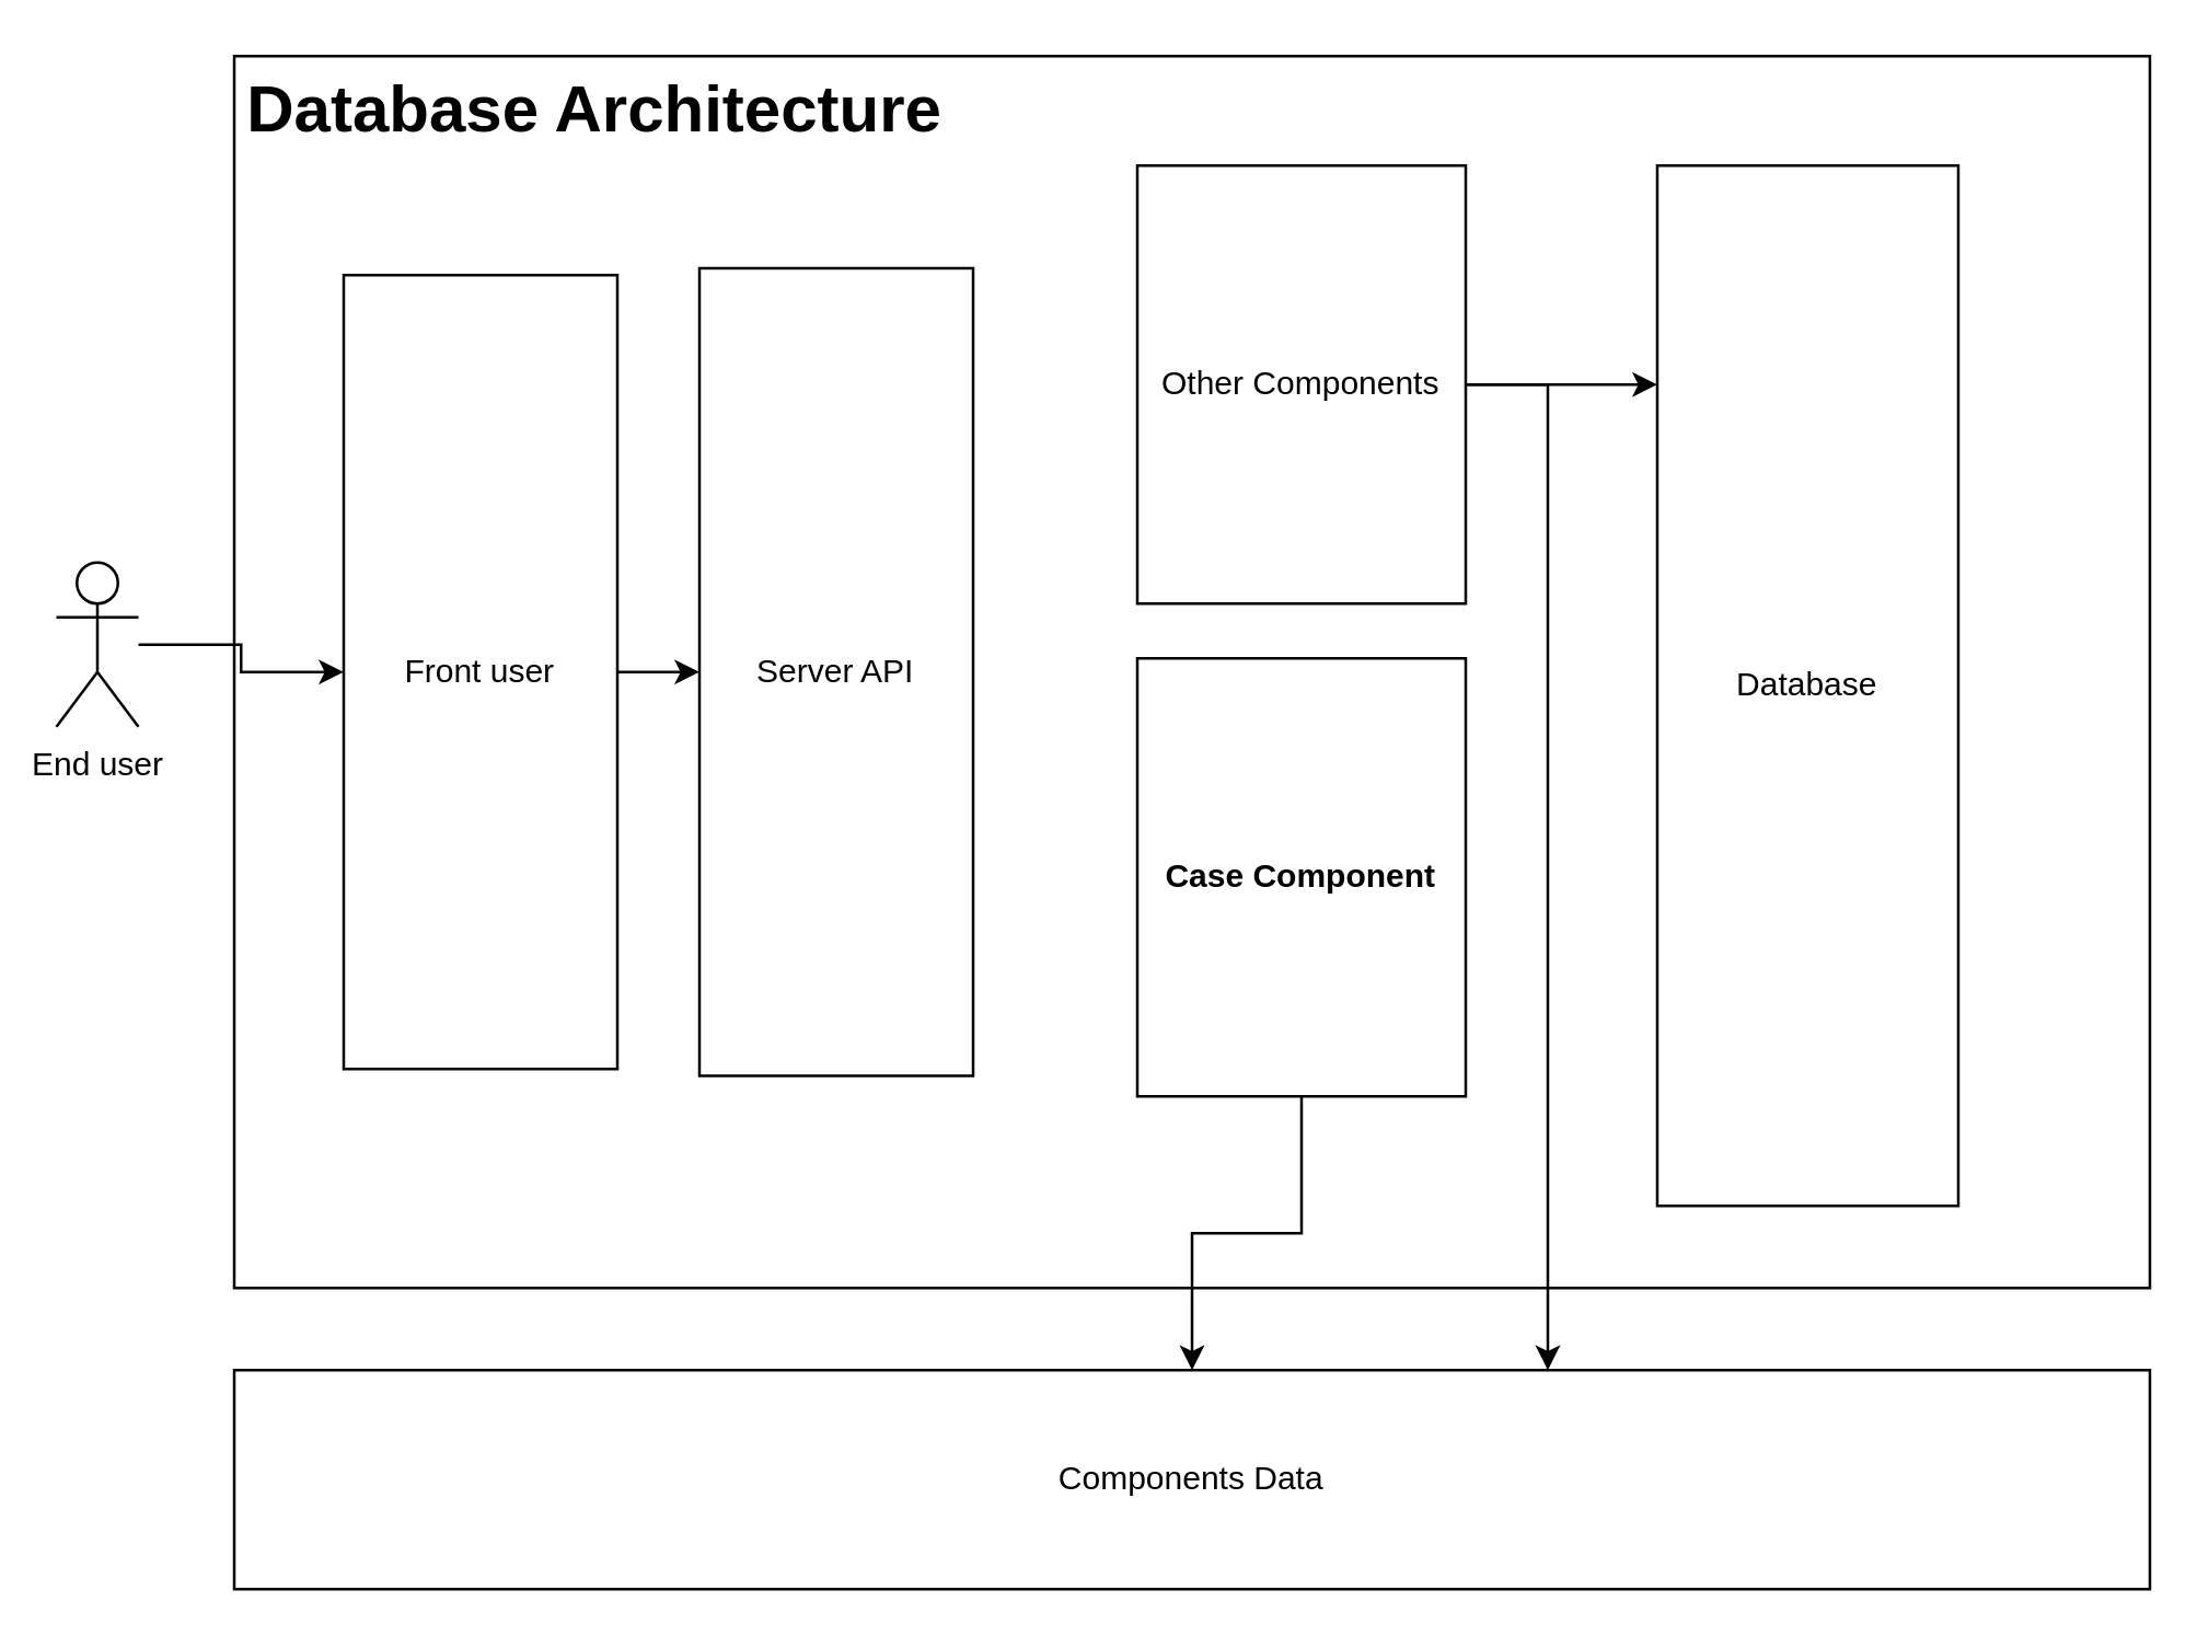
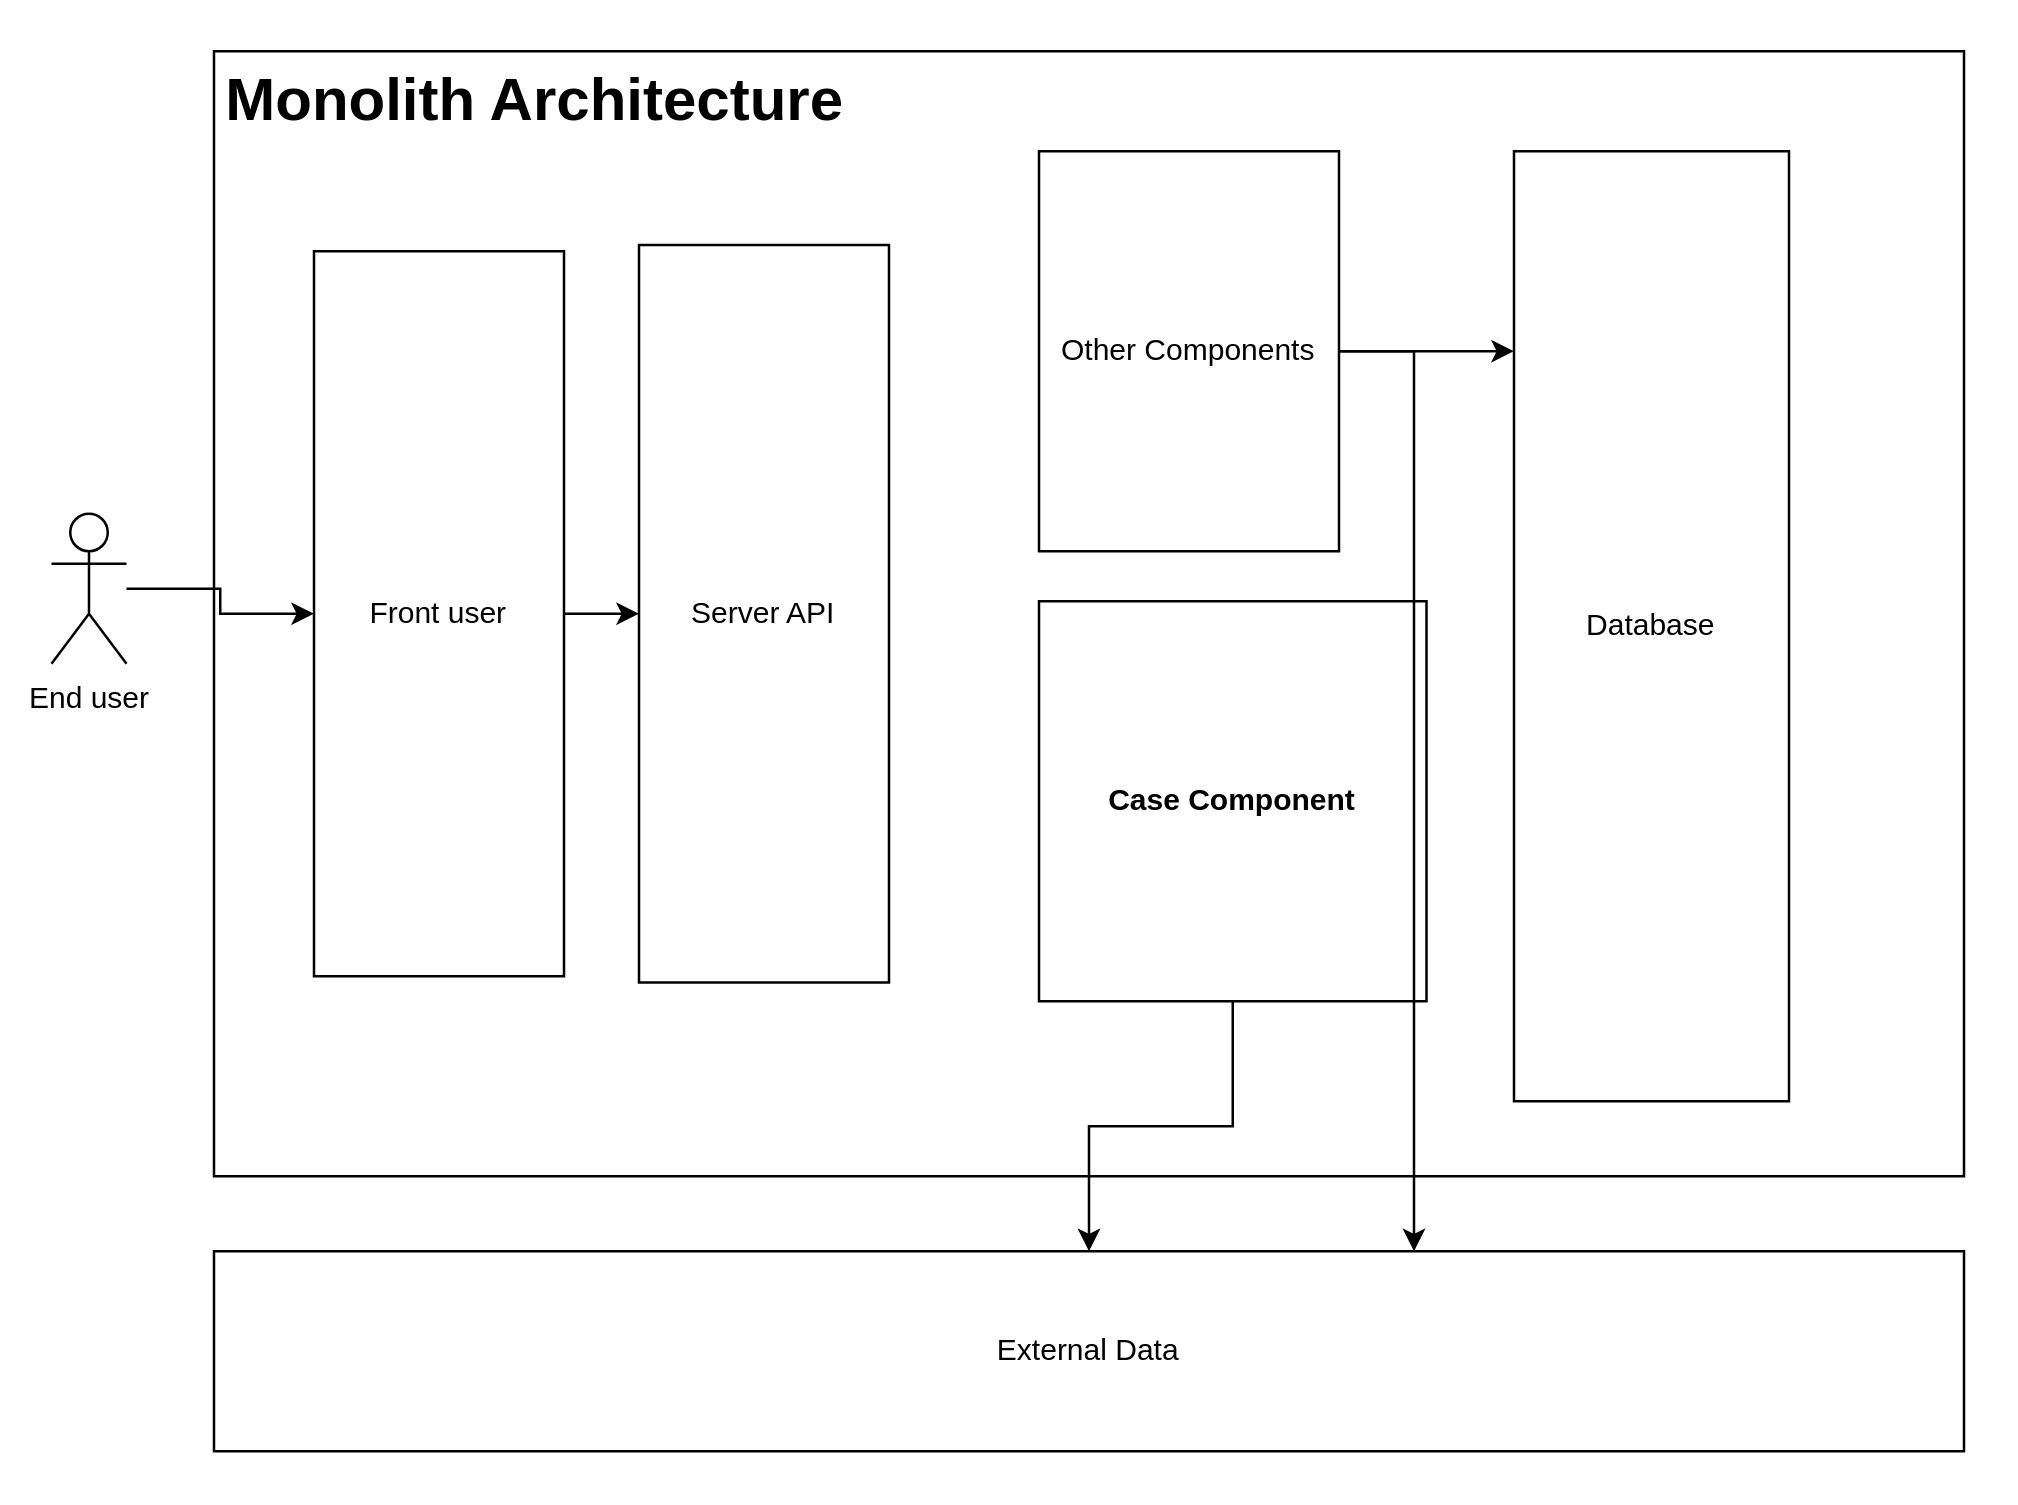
  <mxCell id="0" />
  <mxCell id="1" parent="0" />
  <mxCell id="2" value="" style="rounded=0;whiteSpace=wrap;html=1;" vertex="1" parent="1"><mxGeometry x="85" width="700" height="450" as="geometry" y="20" /></mxCell>
  <mxCell id="3" style="edgeStyle=orthogonalEdgeStyle;rounded=0;orthogonalLoop=1;jettySize=auto;html=1;" edge="1" parent="1" source="4" target="6"><mxGeometry relative="1" as="geometry" /></mxCell>
  <mxCell id="4" value="End user" style="shape=umlActor;verticalLabelPosition=bottom;verticalAlign=top;html=1;outlineConnect=0;" vertex="1" parent="1"><mxGeometry x="20" y="205" width="30" height="60" as="geometry" /></mxCell>
  <mxCell id="5" style="edgeStyle=orthogonalEdgeStyle;rounded=0;orthogonalLoop=1;jettySize=auto;html=1;" edge="1" parent="1" source="6" target="7"><mxGeometry relative="1" as="geometry" /></mxCell>
  <mxCell id="6" value="Front user" style="rounded=0;whiteSpace=wrap;html=1;" vertex="1" parent="1"><mxGeometry x="125" y="100" width="100" height="290" as="geometry" /></mxCell>
  <mxCell id="7" value="Server API" style="rounded=0;whiteSpace=wrap;html=1;" vertex="1" parent="1"><mxGeometry x="255" y="97.5" width="100" height="295" as="geometry" /></mxCell>
  <mxCell id="8" style="edgeStyle=orthogonalEdgeStyle;rounded=0;orthogonalLoop=1;jettySize=auto;html=1;" edge="1" parent="1" source="9" target="15"><mxGeometry relative="1" as="geometry" /></mxCell>
- <mxCell id="9" value="&lt;b&gt;Case Component&lt;/b&gt;" style="rounded=0;whiteSpace=wrap;html=1;strokeWidth=1;" vertex="1" parent="1"><mxGeometry x="415" y="240" width="120" height="160" as="geometry" /></mxCell>
+ <mxCell id="9" value="&lt;b&gt;Case Component&lt;/b&gt;" style="rounded=0;whiteSpace=wrap;html=1;strokeWidth=1;" vertex="1" parent="1"><mxGeometry x="415" y="240" width="155" height="160" as="geometry" /></mxCell>
  <mxCell id="10" value="Database" style="rounded=0;whiteSpace=wrap;html=1;" vertex="1" parent="1"><mxGeometry x="605" y="60" width="110" height="380" as="geometry" /></mxCell>
  <mxCell id="11" style="edgeStyle=orthogonalEdgeStyle;rounded=0;orthogonalLoop=1;jettySize=auto;html=1;" edge="1" parent="1" source="13" target="10"><mxGeometry relative="1" as="geometry"><Array as="points"><mxPoint x="585" y="140" /><mxPoint x="585" y="140" /></Array></mxGeometry></mxCell>
  <mxCell id="12" style="edgeStyle=orthogonalEdgeStyle;rounded=0;orthogonalLoop=1;jettySize=auto;html=1;" edge="1" parent="1" source="13" target="15"><mxGeometry relative="1" as="geometry"><Array as="points"><mxPoint x="565" y="140" /></Array></mxGeometry></mxCell>
  <mxCell id="13" value="Other Components" style="rounded=0;whiteSpace=wrap;html=1;" vertex="1" parent="1"><mxGeometry x="415" y="60" width="120" height="160" as="geometry" /></mxCell>
- <mxCell id="14" value="&lt;h1&gt;Database Architecture&lt;/h1&gt;" style="text;html=1;strokeColor=none;fillColor=none;spacing=5;spacingTop=-20;whiteSpace=wrap;overflow=hidden;rounded=0;" vertex="1" parent="1"><mxGeometry x="85" width="290" height="130" as="geometry" y="20" /></mxCell>
- <mxCell id="15" value="Components Data" style="rounded=0;whiteSpace=wrap;html=1;" vertex="1" parent="1"><mxGeometry x="85" y="500" width="700" height="80" as="geometry" /></mxCell>
+ <mxCell id="14" value="&lt;h1&gt;Monolith Architecture&lt;/h1&gt;" style="text;html=1;strokeColor=none;fillColor=none;spacing=5;spacingTop=-20;whiteSpace=wrap;overflow=hidden;rounded=0;" vertex="1" parent="1"><mxGeometry x="85" width="290" height="130" as="geometry" y="20" /></mxCell>
+ <mxCell id="15" value="External Data" style="rounded=0;whiteSpace=wrap;html=1;" vertex="1" parent="1"><mxGeometry x="85" y="500" width="700" height="80" as="geometry" /></mxCell>
